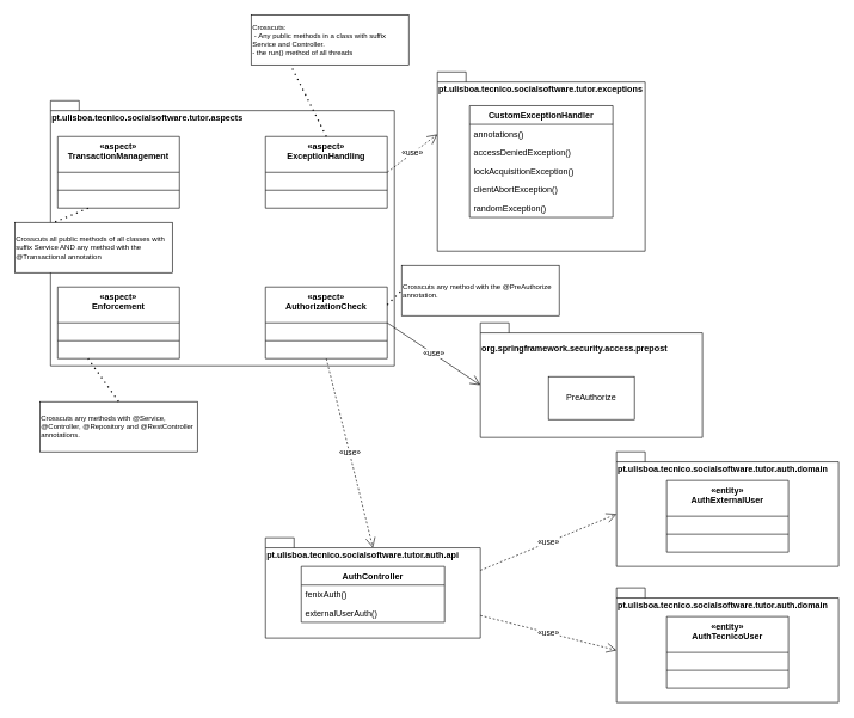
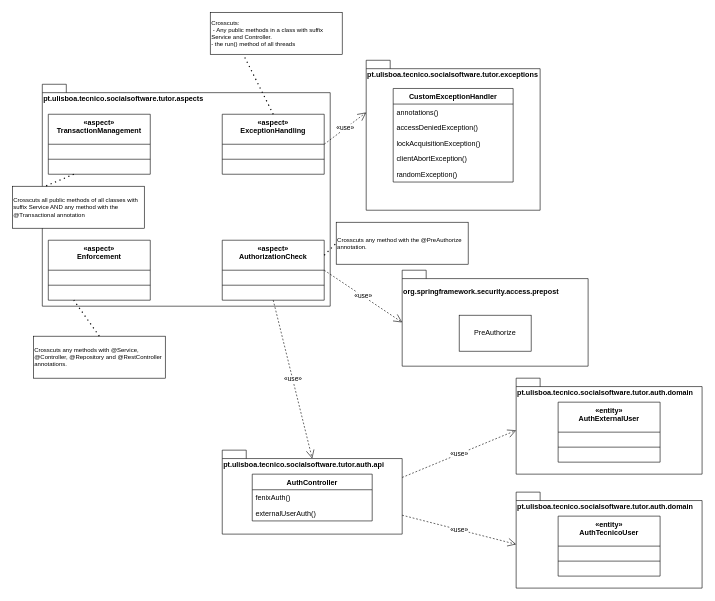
  <mxCell id="0" />
  <mxCell id="1" parent="0" />
  <mxCell id="2" value="pt.ulisboa.tecnico.socialsoftware.tutor.aspects&lt;br&gt;" style="shape=folder;fontStyle=1;spacingTop=10;tabWidth=40;tabHeight=14;tabPosition=left;html=1;align=left;verticalAlign=top;" parent="1" vertex="1"><mxGeometry x="70" y="140" width="480" height="370" as="geometry" /></mxCell>
  <mxCell id="3" value="«aspect»&#10;TransactionManagement" style="swimlane;fontStyle=1;align=center;verticalAlign=top;childLayout=stackLayout;horizontal=1;startSize=50;horizontalStack=0;resizeParent=1;resizeParentMax=0;resizeLast=0;collapsible=1;marginBottom=0;" parent="1" vertex="1"><mxGeometry x="80" y="190" width="170" height="100" as="geometry" /></mxCell>
  <mxCell id="4" value="" style="line;strokeWidth=1;fillColor=none;align=left;verticalAlign=middle;spacingTop=-1;spacingLeft=3;spacingRight=3;rotatable=0;labelPosition=right;points=[];portConstraint=eastwest;" parent="3" vertex="1"><mxGeometry y="50" width="170" height="50" as="geometry" /></mxCell>
  <mxCell id="5" value="«aspect»&#10;ExceptionHandling" style="swimlane;fontStyle=1;align=center;verticalAlign=top;childLayout=stackLayout;horizontal=1;startSize=50;horizontalStack=0;resizeParent=1;resizeParentMax=0;resizeLast=0;collapsible=1;marginBottom=0;" parent="1" vertex="1"><mxGeometry x="370" y="190" width="170" height="100" as="geometry" /></mxCell>
  <mxCell id="6" value="" style="line;strokeWidth=1;fillColor=none;align=left;verticalAlign=middle;spacingTop=-1;spacingLeft=3;spacingRight=3;rotatable=0;labelPosition=right;points=[];portConstraint=eastwest;" parent="5" vertex="1"><mxGeometry y="50" width="170" height="50" as="geometry" /></mxCell>
  <mxCell id="7" value="«aspect»&#10;AuthorizationCheck" style="swimlane;fontStyle=1;align=center;verticalAlign=top;childLayout=stackLayout;horizontal=1;startSize=50;horizontalStack=0;resizeParent=1;resizeParentMax=0;resizeLast=0;collapsible=1;marginBottom=0;" parent="1" vertex="1"><mxGeometry x="370" y="400" width="170" height="100" as="geometry" /></mxCell>
  <mxCell id="8" value="" style="line;strokeWidth=1;fillColor=none;align=left;verticalAlign=middle;spacingTop=-1;spacingLeft=3;spacingRight=3;rotatable=0;labelPosition=right;points=[];portConstraint=eastwest;" parent="7" vertex="1"><mxGeometry y="50" width="170" height="50" as="geometry" /></mxCell>
  <mxCell id="9" value="«aspect»&#10;Enforcement" style="swimlane;fontStyle=1;align=center;verticalAlign=top;childLayout=stackLayout;horizontal=1;startSize=50;horizontalStack=0;resizeParent=1;resizeParentMax=0;resizeLast=0;collapsible=1;marginBottom=0;" parent="1" vertex="1"><mxGeometry x="80" y="400" width="170" height="100" as="geometry" /></mxCell>
  <mxCell id="10" value="" style="line;strokeWidth=1;fillColor=none;align=left;verticalAlign=middle;spacingTop=-1;spacingLeft=3;spacingRight=3;rotatable=0;labelPosition=right;points=[];portConstraint=eastwest;" parent="9" vertex="1"><mxGeometry y="50" width="170" height="50" as="geometry" /></mxCell>
  <mxCell id="11" value="pt.ulisboa.tecnico.socialsoftware.tutor.auth.api" style="shape=folder;fontStyle=1;spacingTop=10;tabWidth=40;tabHeight=14;tabPosition=left;html=1;align=left;verticalAlign=top;" parent="1" vertex="1"><mxGeometry x="370" y="750" width="300" height="140" as="geometry" /></mxCell>
  <mxCell id="12" value="«use»" style="endArrow=open;endSize=12;dashed=1;html=1;exitX=0.5;exitY=1;exitDx=0;exitDy=0;entryX=0;entryY=0;entryDx=150;entryDy=14;entryPerimeter=0;" parent="1" source="7" target="11" edge="1"><mxGeometry width="160" relative="1" as="geometry"><mxPoint x="401" y="401" as="sourcePoint" /><mxPoint x="430" y="630" as="targetPoint" /></mxGeometry></mxCell>
  <mxCell id="13" value="Crosscuts all public methods of all classes with&lt;br style=&quot;font-size: 10px&quot;&gt;suffix Service AND any method with the&amp;nbsp;&lt;br style=&quot;font-size: 10px&quot;&gt;@Transactional annotation" style="html=1;align=left;fontSize=10;" parent="1" vertex="1"><mxGeometry x="20" y="310" width="220" height="70" as="geometry" /></mxCell>
  <mxCell id="14" value="" style="endArrow=none;dashed=1;html=1;dashPattern=1 3;strokeWidth=2;fontSize=10;entryX=0.25;entryY=0;entryDx=0;entryDy=0;exitX=0.25;exitY=1;exitDx=0;exitDy=0;" parent="1" source="3" target="13" edge="1"><mxGeometry width="50" height="50" relative="1" as="geometry"><mxPoint x="400" y="340" as="sourcePoint" /><mxPoint x="450" y="290" as="targetPoint" /><Array as="points" /></mxGeometry></mxCell>
  <mxCell id="15" value="pt.ulisboa.tecnico.socialsoftware.tutor.exceptions" style="shape=folder;fontStyle=1;spacingTop=10;tabWidth=40;tabHeight=14;tabPosition=left;html=1;align=left;verticalAlign=top;" vertex="1" parent="1"><mxGeometry x="610" y="100" width="290" height="250" as="geometry" /></mxCell>
  <mxCell id="16" value="«use»" style="endArrow=open;endSize=12;dashed=1;html=1;exitX=1;exitY=0.5;exitDx=0;exitDy=0;entryX=0;entryY=0;entryDx=0;entryDy=87;entryPerimeter=0;" edge="1" parent="1" source="5" target="15"><mxGeometry width="160" relative="1" as="geometry"><mxPoint x="630" y="280" as="sourcePoint" /><mxPoint x="705" y="394" as="targetPoint" /></mxGeometry></mxCell>
  <mxCell id="17" value="CustomExceptionHandler" style="swimlane;fontStyle=1;childLayout=stackLayout;horizontal=1;startSize=26;fillColor=none;horizontalStack=0;resizeParent=1;resizeParentMax=0;resizeLast=0;collapsible=1;marginBottom=0;" vertex="1" parent="1"><mxGeometry x="655" y="147" width="200" height="156" as="geometry" /></mxCell>
  <mxCell id="18" value="annotations()" style="text;strokeColor=none;fillColor=none;align=left;verticalAlign=top;spacingLeft=4;spacingRight=4;overflow=hidden;rotatable=0;points=[[0,0.5],[1,0.5]];portConstraint=eastwest;" vertex="1" parent="17"><mxGeometry y="26" width="200" height="26" as="geometry" /></mxCell>
  <mxCell id="19" value="accessDeniedException()" style="text;strokeColor=none;fillColor=none;align=left;verticalAlign=top;spacingLeft=4;spacingRight=4;overflow=hidden;rotatable=0;points=[[0,0.5],[1,0.5]];portConstraint=eastwest;" vertex="1" parent="17"><mxGeometry y="52" width="200" height="26" as="geometry" /></mxCell>
  <mxCell id="20" value="lockAcquisitionException()" style="text;strokeColor=none;fillColor=none;align=left;verticalAlign=top;spacingLeft=4;spacingRight=4;overflow=hidden;rotatable=0;points=[[0,0.5],[1,0.5]];portConstraint=eastwest;" vertex="1" parent="17"><mxGeometry y="78" width="200" height="26" as="geometry" /></mxCell>
  <mxCell id="21" value="clientAbortException()" style="text;strokeColor=none;fillColor=none;align=left;verticalAlign=top;spacingLeft=4;spacingRight=4;overflow=hidden;rotatable=0;points=[[0,0.5],[1,0.5]];portConstraint=eastwest;" vertex="1" parent="17"><mxGeometry y="104" width="200" height="26" as="geometry" /></mxCell>
  <mxCell id="22" value="randomException()" style="text;strokeColor=none;fillColor=none;align=left;verticalAlign=top;spacingLeft=4;spacingRight=4;overflow=hidden;rotatable=0;points=[[0,0.5],[1,0.5]];portConstraint=eastwest;" vertex="1" parent="17"><mxGeometry y="130" width="200" height="26" as="geometry" /></mxCell>
  <mxCell id="23" value="pt.ulisboa.tecnico.socialsoftware.tutor.auth.domain" style="shape=folder;fontStyle=1;spacingTop=10;tabWidth=40;tabHeight=14;tabPosition=left;align=left;verticalAlign=top;html=1;" vertex="1" parent="1"><mxGeometry x="860" y="630" width="310" height="160" as="geometry" /></mxCell>
  <mxCell id="24" value="AuthController" style="swimlane;fontStyle=1;childLayout=stackLayout;horizontal=1;startSize=26;fillColor=none;horizontalStack=0;resizeParent=1;resizeParentMax=0;resizeLast=0;collapsible=1;marginBottom=0;" vertex="1" parent="1"><mxGeometry x="420" y="790" width="200" height="78" as="geometry" /></mxCell>
  <mxCell id="25" value="fenixAuth()" style="text;strokeColor=none;fillColor=none;align=left;verticalAlign=top;spacingLeft=4;spacingRight=4;overflow=hidden;rotatable=0;points=[[0,0.5],[1,0.5]];portConstraint=eastwest;" vertex="1" parent="24"><mxGeometry y="26" width="200" height="26" as="geometry" /></mxCell>
  <mxCell id="26" value="externalUserAuth()" style="text;strokeColor=none;fillColor=none;align=left;verticalAlign=top;spacingLeft=4;spacingRight=4;overflow=hidden;rotatable=0;points=[[0,0.5],[1,0.5]];portConstraint=eastwest;" vertex="1" parent="24"><mxGeometry y="52" width="200" height="26" as="geometry" /></mxCell>
  <mxCell id="27" value="«entity»&#10;AuthExternalUser" style="swimlane;fontStyle=1;align=center;verticalAlign=top;childLayout=stackLayout;horizontal=1;startSize=50;horizontalStack=0;resizeParent=1;resizeParentMax=0;resizeLast=0;collapsible=1;marginBottom=0;" vertex="1" parent="1"><mxGeometry x="930" y="670" width="170" height="100" as="geometry" /></mxCell>
  <mxCell id="28" value="" style="line;strokeWidth=1;fillColor=none;align=left;verticalAlign=middle;spacingTop=-1;spacingLeft=3;spacingRight=3;rotatable=0;labelPosition=right;points=[];portConstraint=eastwest;" vertex="1" parent="27"><mxGeometry y="50" width="170" height="50" as="geometry" /></mxCell>
  <mxCell id="29" value="pt.ulisboa.tecnico.socialsoftware.tutor.auth.domain" style="shape=folder;fontStyle=1;spacingTop=10;tabWidth=40;tabHeight=14;tabPosition=left;align=left;verticalAlign=top;html=1;" vertex="1" parent="1"><mxGeometry x="860" y="820" width="310" height="160" as="geometry" /></mxCell>
  <mxCell id="30" value="«entity»&#10;AuthTecnicoUser" style="swimlane;fontStyle=1;align=center;verticalAlign=top;childLayout=stackLayout;horizontal=1;startSize=50;horizontalStack=0;resizeParent=1;resizeParentMax=0;resizeLast=0;collapsible=1;marginBottom=0;" vertex="1" parent="1"><mxGeometry x="930" y="860" width="170" height="100" as="geometry" /></mxCell>
  <mxCell id="31" value="" style="line;strokeWidth=1;fillColor=none;align=left;verticalAlign=middle;spacingTop=-1;spacingLeft=3;spacingRight=3;rotatable=0;labelPosition=right;points=[];portConstraint=eastwest;" vertex="1" parent="30"><mxGeometry y="50" width="170" height="50" as="geometry" /></mxCell>
  <mxCell id="32" value="Crosscuts any method with the @PreAuthorize&lt;br&gt;annotation." style="html=1;align=left;fontSize=10;" vertex="1" parent="1"><mxGeometry x="560" y="370" width="220" height="70" as="geometry" /></mxCell>
  <mxCell id="33" value="" style="endArrow=none;dashed=1;html=1;dashPattern=1 3;strokeWidth=2;exitX=1;exitY=0.25;exitDx=0;exitDy=0;entryX=0;entryY=0.5;entryDx=0;entryDy=0;" edge="1" parent="1" source="7" target="32"><mxGeometry width="50" height="50" relative="1" as="geometry"><mxPoint x="570" y="500" as="sourcePoint" /><mxPoint x="620" y="450" as="targetPoint" /></mxGeometry></mxCell>
  <mxCell id="34" value="&lt;pre style=&quot;background-color: rgb(255 , 255 , 255) ; color: rgb(8 , 8 , 8)&quot;&gt;&lt;span style=&quot;color: rgb(0 , 0 , 0)&quot;&gt;&lt;font face=&quot;Helvetica&quot;&gt;org.springframework.security.access.prepost&lt;/font&gt;&lt;/span&gt;&lt;/pre&gt;" style="shape=folder;fontStyle=1;spacingTop=10;tabWidth=40;tabHeight=14;tabPosition=left;align=left;verticalAlign=top;html=1;" vertex="1" parent="1"><mxGeometry x="670" y="450" width="310" height="160" as="geometry" /></mxCell>
  <mxCell id="35" value="PreAuthorize" style="rounded=0;whiteSpace=wrap;html=1;" vertex="1" parent="1"><mxGeometry x="765" y="525" width="120" height="60" as="geometry" /></mxCell>
  <mxCell id="36" value="Crosscuts:&lt;br&gt;&amp;nbsp;- Any public methods in a class with suffix &lt;br&gt;Service and Controller.&lt;br&gt;- the run() method of all threads" style="html=1;align=left;fontSize=10;" vertex="1" parent="1"><mxGeometry x="350" y="20" width="220" height="70" as="geometry" /></mxCell>
  <mxCell id="37" value="Crosscuts any methods with @Service,&lt;br&gt;@Controller, @Repository and @RestController &lt;br&gt;annotations." style="html=1;align=left;fontSize=10;" vertex="1" parent="1"><mxGeometry x="55" y="560" width="220" height="70" as="geometry" /></mxCell>
  <mxCell id="38" value="" style="endArrow=none;dashed=1;html=1;dashPattern=1 3;strokeWidth=2;entryX=0.25;entryY=1;entryDx=0;entryDy=0;exitX=0.5;exitY=0;exitDx=0;exitDy=0;" edge="1" parent="1" source="37" target="9"><mxGeometry width="50" height="50" relative="1" as="geometry"><mxPoint x="120" y="555" as="sourcePoint" /><mxPoint x="170" y="505" as="targetPoint" /></mxGeometry></mxCell>
  <mxCell id="39" value="" style="endArrow=none;dashed=1;html=1;dashPattern=1 3;strokeWidth=2;entryX=0.25;entryY=1;entryDx=0;entryDy=0;exitX=0.5;exitY=0;exitDx=0;exitDy=0;" edge="1" parent="1" source="5" target="36"><mxGeometry width="50" height="50" relative="1" as="geometry"><mxPoint x="410" y="150" as="sourcePoint" /><mxPoint x="460" y="100" as="targetPoint" /></mxGeometry></mxCell>
- <mxCell id="40" value="«use»" style="endArrow=open;endSize=12;dashed=0;html=1;exitX=1;exitY=0.5;exitDx=0;exitDy=0;entryX=0;entryY=0;entryDx=0;entryDy=87;entryPerimeter=0;" edge="1" parent="1" source="7" target="34"><mxGeometry width="160" relative="1" as="geometry"><mxPoint x="590" y="480" as="sourcePoint" /><mxPoint x="655" y="744" as="targetPoint" /></mxGeometry></mxCell>
+ <mxCell id="40" value="«use»" style="endArrow=open;endSize=12;dashed=1;html=1;exitX=1;exitY=0.5;exitDx=0;exitDy=0;entryX=0;entryY=0;entryDx=0;entryDy=87;entryPerimeter=0;" edge="1" parent="1" source="7" target="34"><mxGeometry width="160" relative="1" as="geometry"><mxPoint x="590" y="480" as="sourcePoint" /><mxPoint x="655" y="744" as="targetPoint" /></mxGeometry></mxCell>
  <mxCell id="41" value="«use»" style="endArrow=open;endSize=12;dashed=1;html=1;exitX=0;exitY=0;exitDx=300;exitDy=45.5;entryX=0;entryY=0;entryDx=0;entryDy=87;entryPerimeter=0;exitPerimeter=0;" edge="1" parent="1" source="11" target="23"><mxGeometry width="160" relative="1" as="geometry"><mxPoint x="670" y="670" as="sourcePoint" /><mxPoint x="800" y="757" as="targetPoint" /></mxGeometry></mxCell>
  <mxCell id="42" value="«use»" style="endArrow=open;endSize=12;dashed=1;html=1;exitX=0;exitY=0;exitDx=300;exitDy=108.5;entryX=0;entryY=0;entryDx=0;entryDy=87;entryPerimeter=0;exitPerimeter=0;" edge="1" parent="1" source="11" target="29"><mxGeometry width="160" relative="1" as="geometry"><mxPoint x="720" y="840" as="sourcePoint" /><mxPoint x="850" y="927" as="targetPoint" /></mxGeometry></mxCell>
